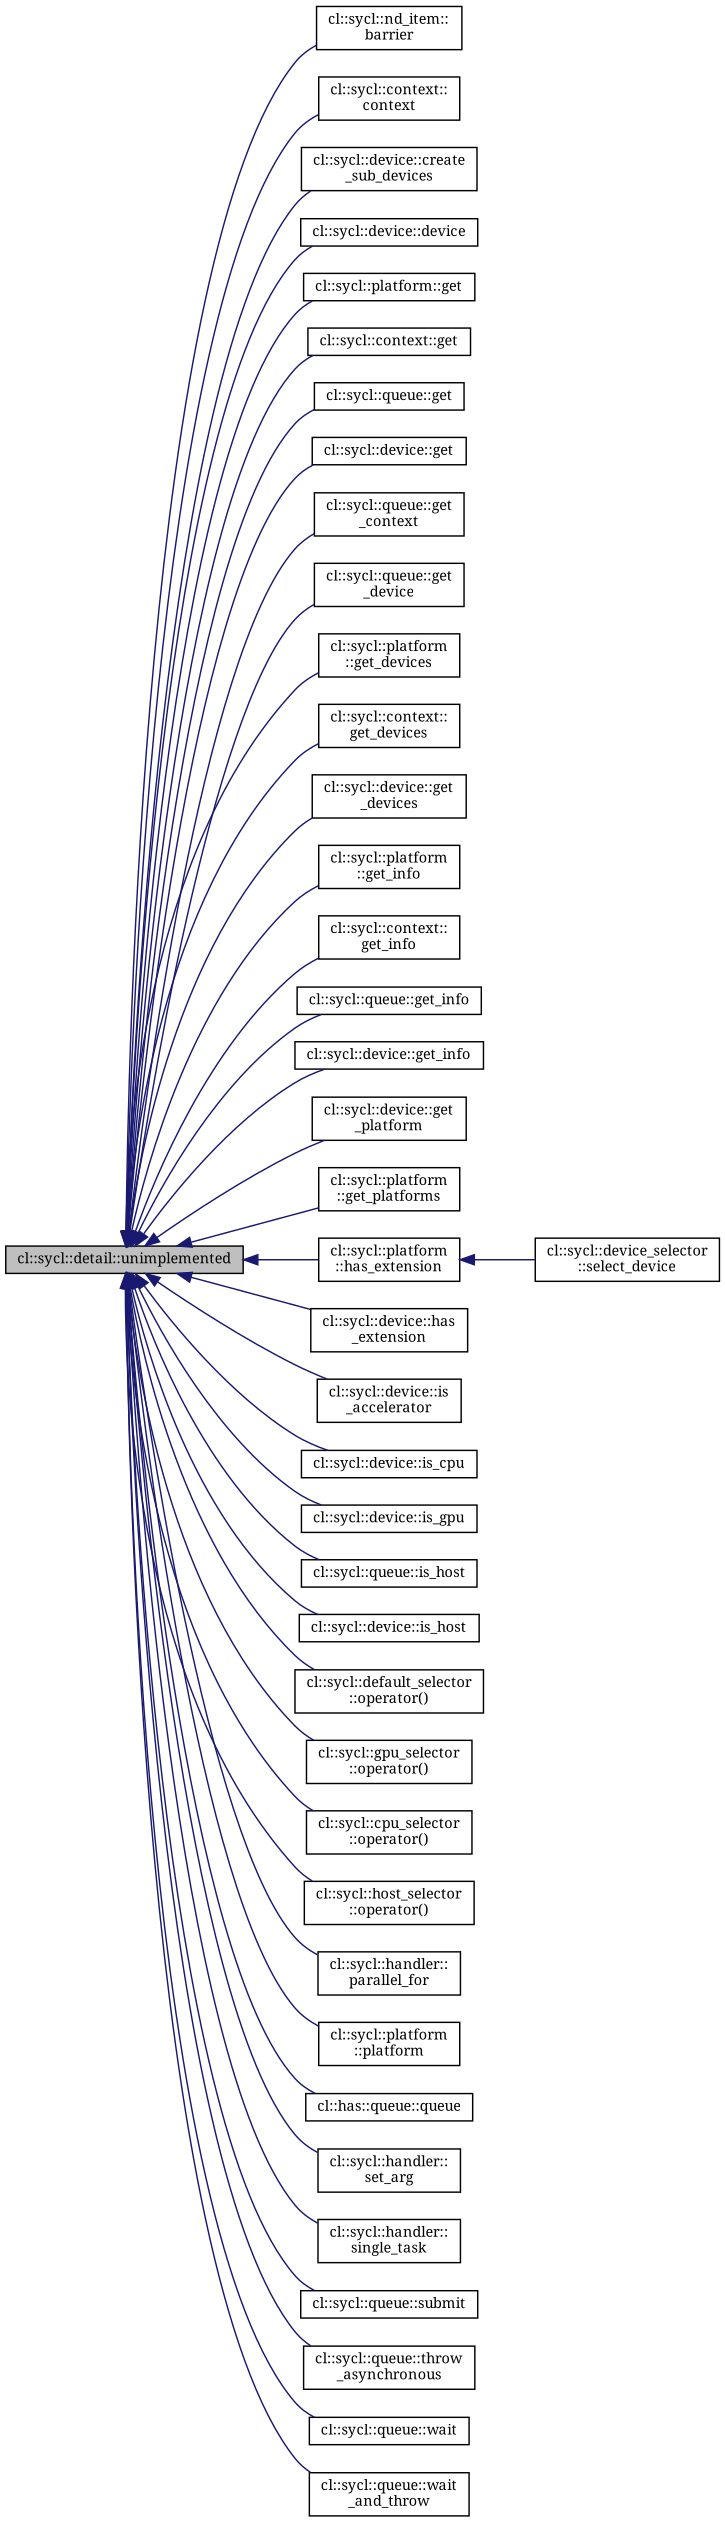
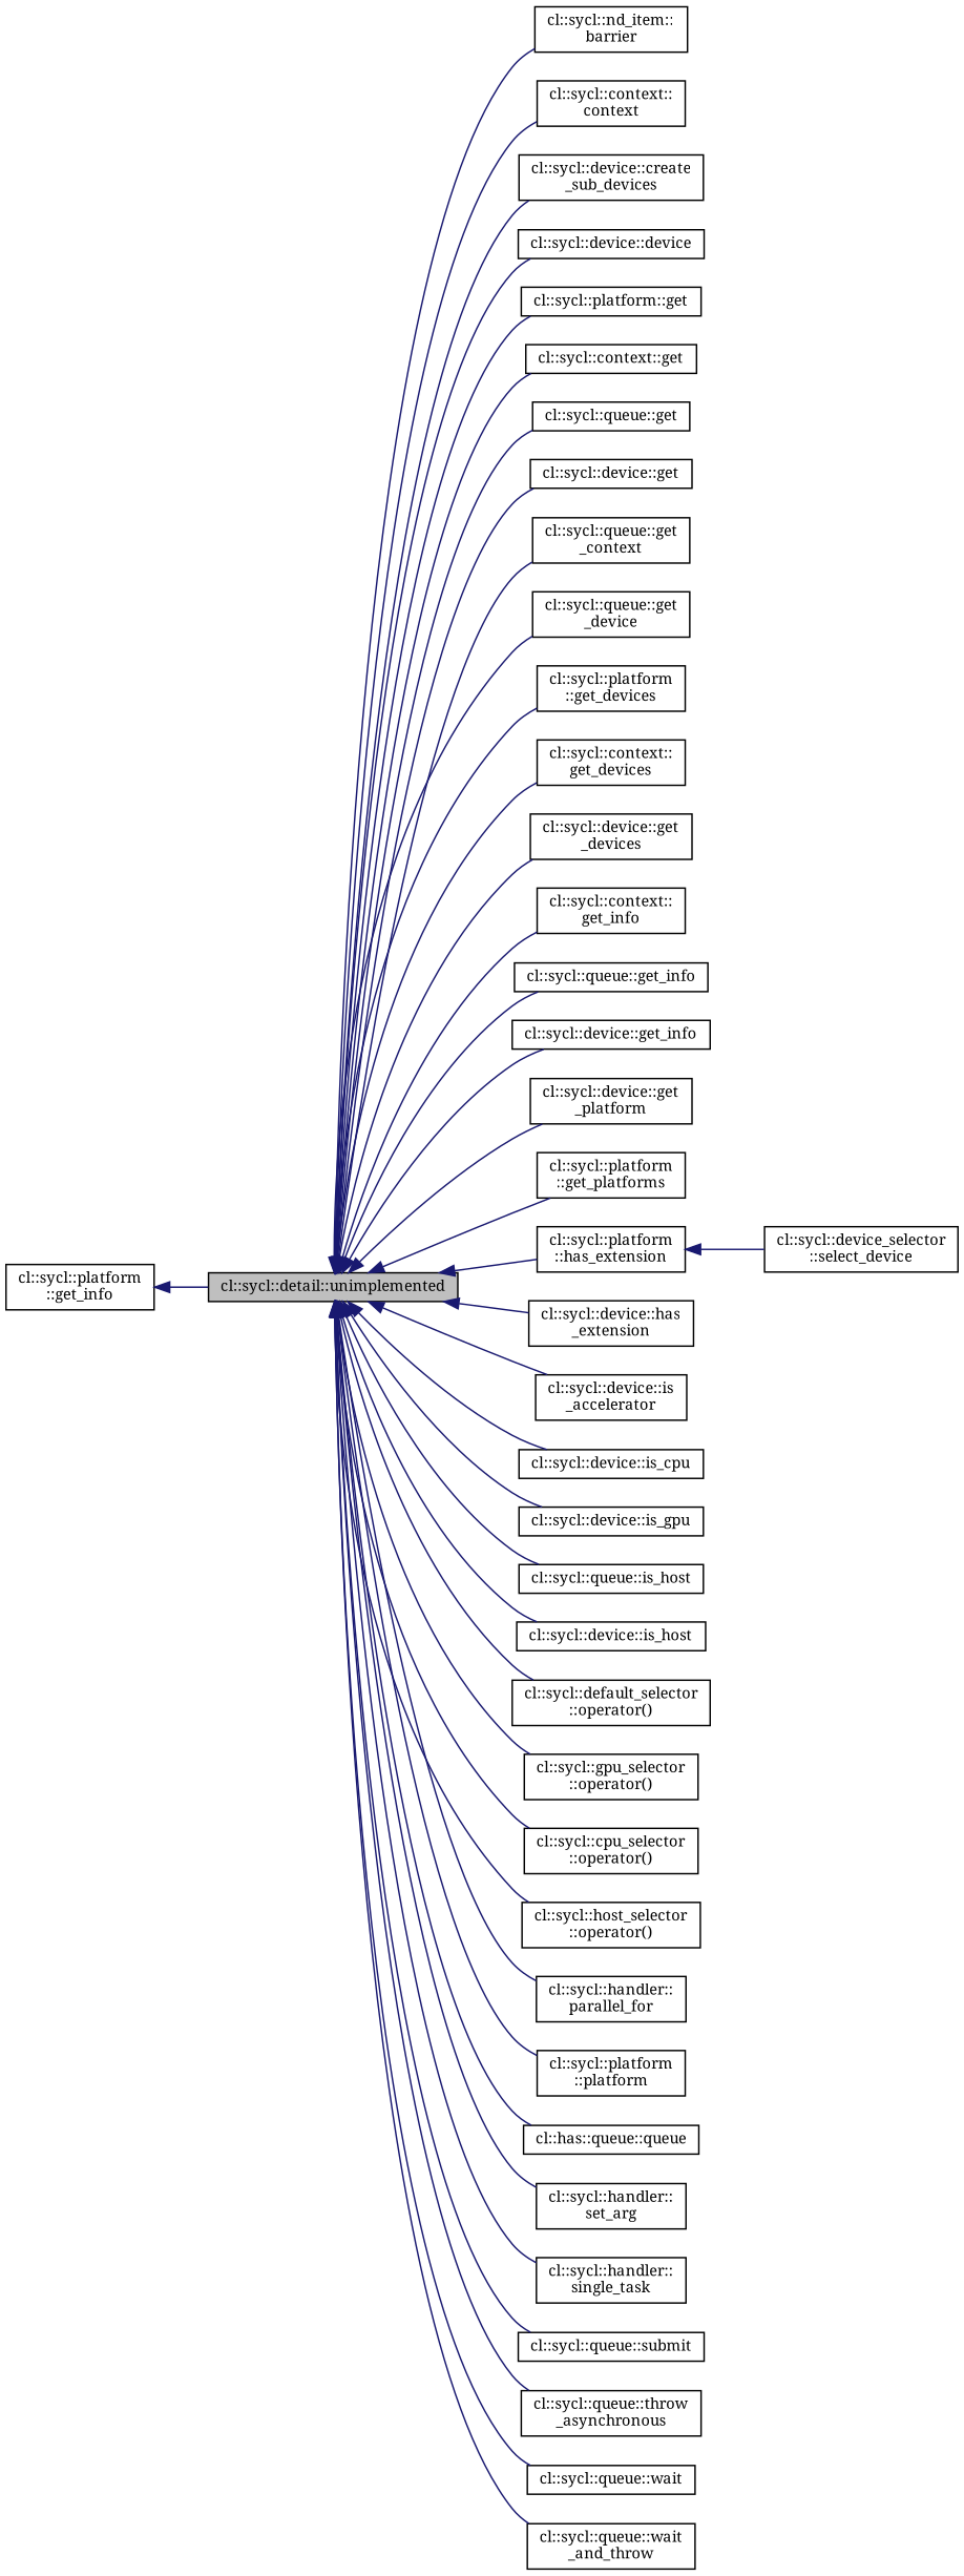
  digraph {
    fontname="Noto Serif"
    rankdir=LR
    node [color=black fontname="Noto Serif" fontsize=10 shape=record]
    edge [color=midnightblue dir=back fontname="Noto Serif" fontsize=10 labelfontname=Helvetica labelfontsize=10 style=solid]
    n1 [fillcolor=grey75 fontcolor=black height=0.2 label="cl::sycl::detail::unimplemented" style=filled width=0.4]
    n2 [height=0.2 label="cl::sycl::nd_item::\lbarrier" width=0.4]
    n3 [height=0.2 label="cl::sycl::context::\lcontext" width=0.4]
    n4 [height=0.2 label="cl::sycl::device::create\l_sub_devices" width=0.4]
    n5 [height=0.2 label="cl::sycl::device::device" width=0.4]
    n6 [height=0.2 label="cl::sycl::platform::get" width=0.4]
    n7 [height=0.2 label="cl::sycl::context::get" width=0.4]
    n8 [height=0.2 label="cl::sycl::queue::get" width=0.4]
    n9 [height=0.2 label="cl::sycl::device::get" width=0.4]
    n10 [height=0.2 label="cl::sycl::queue::get\l_context" width=0.4]
    n11 [height=0.2 label="cl::sycl::queue::get\l_device" width=0.4]
    n12 [height=0.2 label="cl::sycl::platform\l::get_devices" width=0.4]
    n13 [height=0.2 label="cl::sycl::context::\lget_devices" width=0.4]
    n14 [height=0.2 label="cl::sycl::device::get\l_devices" width=0.4]
    n15 [height=0.2 label="cl::sycl::platform\l::get_info" width=0.4]
    n16 [height=0.2 label="cl::sycl::context::\lget_info" width=0.4]
    n17 [height=0.2 label="cl::sycl::queue::get_info" width=0.4]
    n18 [height=0.2 label="cl::sycl::device::get_info" width=0.4]
    n19 [height=0.2 label="cl::sycl::device::get\l_platform" width=0.4]
    n20 [height=0.2 label="cl::sycl::platform\l::get_platforms" width=0.4]
    n21 [height=0.2 label="cl::sycl::platform\l::has_extension" width=0.4]
    n22 [height=0.2 label="cl::sycl::device::has\l_extension" width=0.4]
    n23 [height=0.2 label="cl::sycl::device::is\l_accelerator" width=0.4]
    n24 [height=0.2 label="cl::sycl::device::is_cpu" width=0.4]
    n25 [height=0.2 label="cl::sycl::device::is_gpu" width=0.4]
    n26 [height=0.2 label="cl::sycl::queue::is_host" width=0.4]
    n27 [height=0.2 label="cl::sycl::device::is_host" width=0.4]
    n28 [height=0.2 label="cl::sycl::default_selector\l::operator()" width=0.4]
    n29 [height=0.2 label="cl::sycl::gpu_selector\l::operator()" width=0.4]
    n30 [height=0.2 label="cl::sycl::cpu_selector\l::operator()" width=0.4]
    n31 [height=0.2 label="cl::sycl::host_selector\l::operator()" width=0.4]
    n32 [height=0.2 label="cl::sycl::handler::\lparallel_for" width=0.4]
    n33 [height=0.2 label="cl::sycl::platform\l::platform" width=0.4]
    n34 [height=0.2 label="cl::has::queue::queue" width=0.4]
    n35 [height=0.2 label="cl::sycl::handler::\lset_arg" width=0.4]
    n36 [height=0.2 label="cl::sycl::handler::\lsingle_task" width=0.4]
    n37 [height=0.2 label="cl::sycl::queue::submit" width=0.4]
    n38 [height=0.2 label="cl::sycl::queue::throw\l_asynchronous" width=0.4]
    n39 [height=0.2 label="cl::sycl::queue::wait" width=0.4]
    n40 [height=0.2 label="cl::sycl::queue::wait\l_and_throw" width=0.4]
    n41 [height=0.2 label="cl::sycl::device_selector\l::select_device" width=0.4]
    n1 -> n2
    n1 -> n3
    n1 -> n4
    n1 -> n5
    n1 -> n6
    n1 -> n7
    n1 -> n8
    n1 -> n9
    n1 -> n10
    n1 -> n11
    n1 -> n12
    n1 -> n13
    n1 -> n14
-   n1 -> n15
+   n15 -> n1
    n1 -> n16
    n1 -> n17
    n1 -> n18
    n1 -> n19
    n1 -> n20
    n1 -> n21
    n1 -> n22
    n1 -> n23
    n1 -> n24
    n1 -> n25
    n1 -> n26
    n1 -> n27
    n1 -> n28
    n1 -> n29
    n1 -> n30
    n1 -> n31
    n1 -> n32
    n1 -> n33
    n1 -> n34
    n1 -> n35
    n1 -> n36
    n1 -> n37
    n1 -> n38
    n1 -> n39
    n1 -> n40
    n21 -> n41
  }
